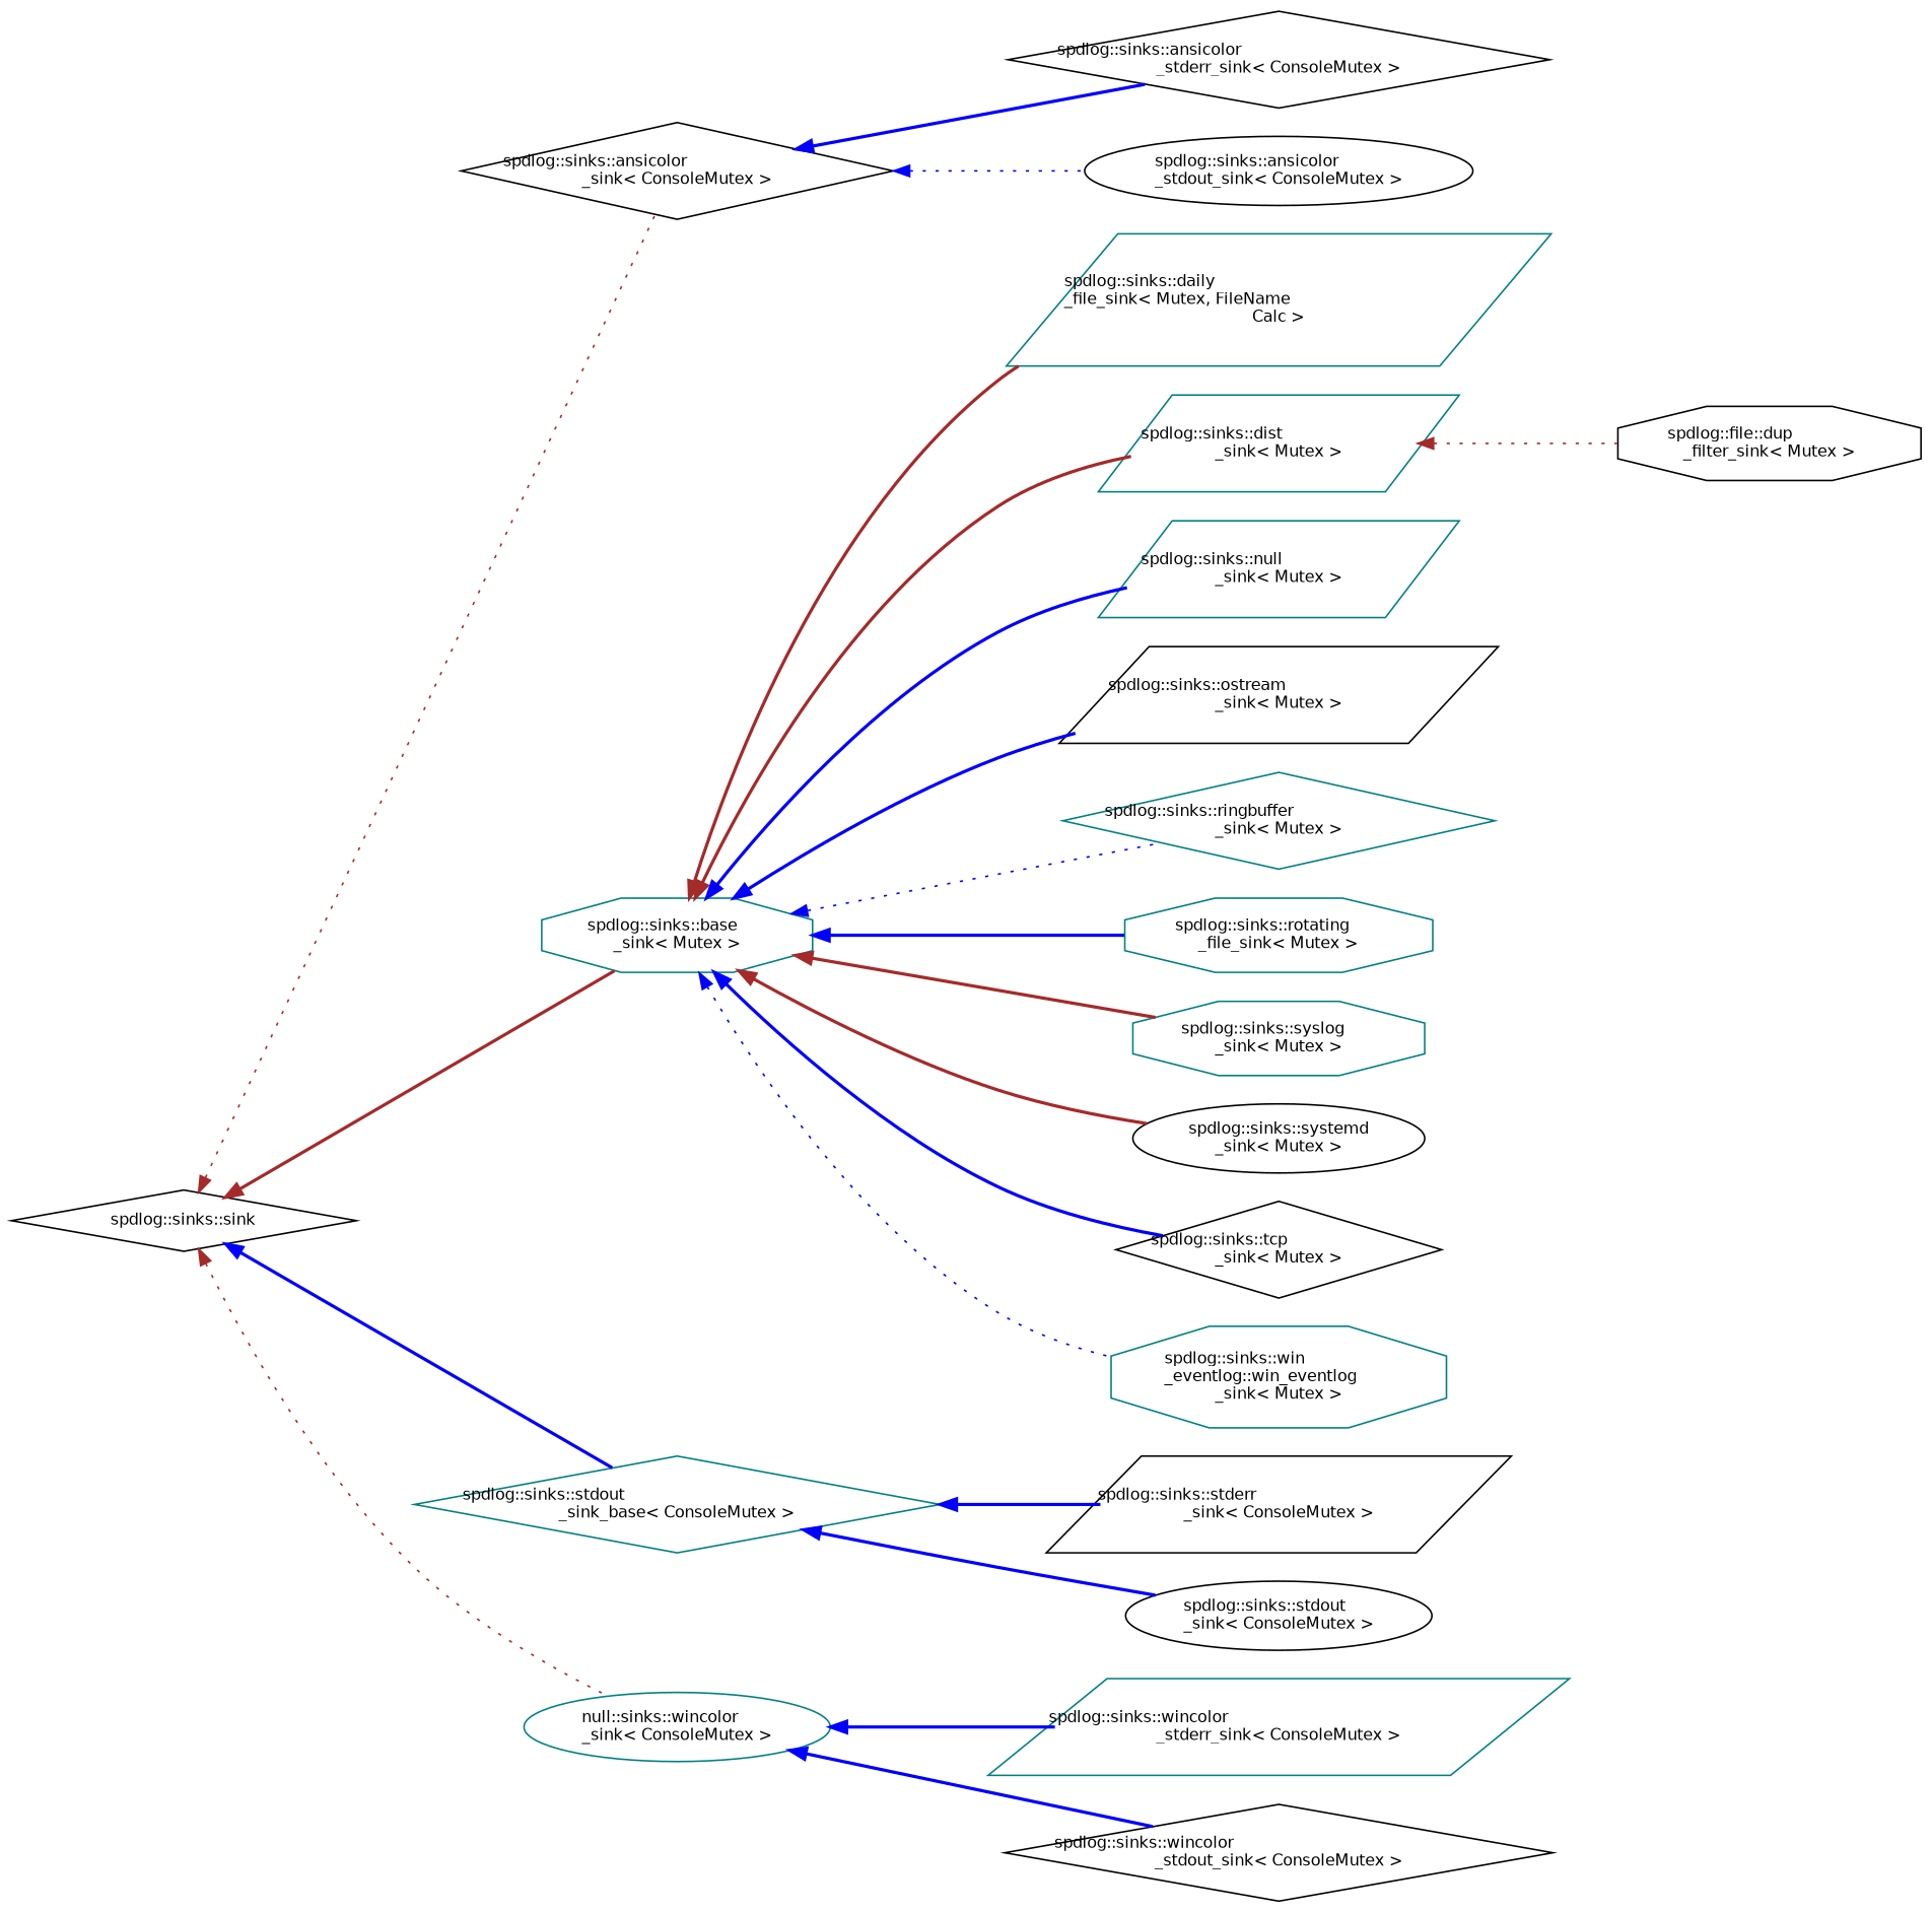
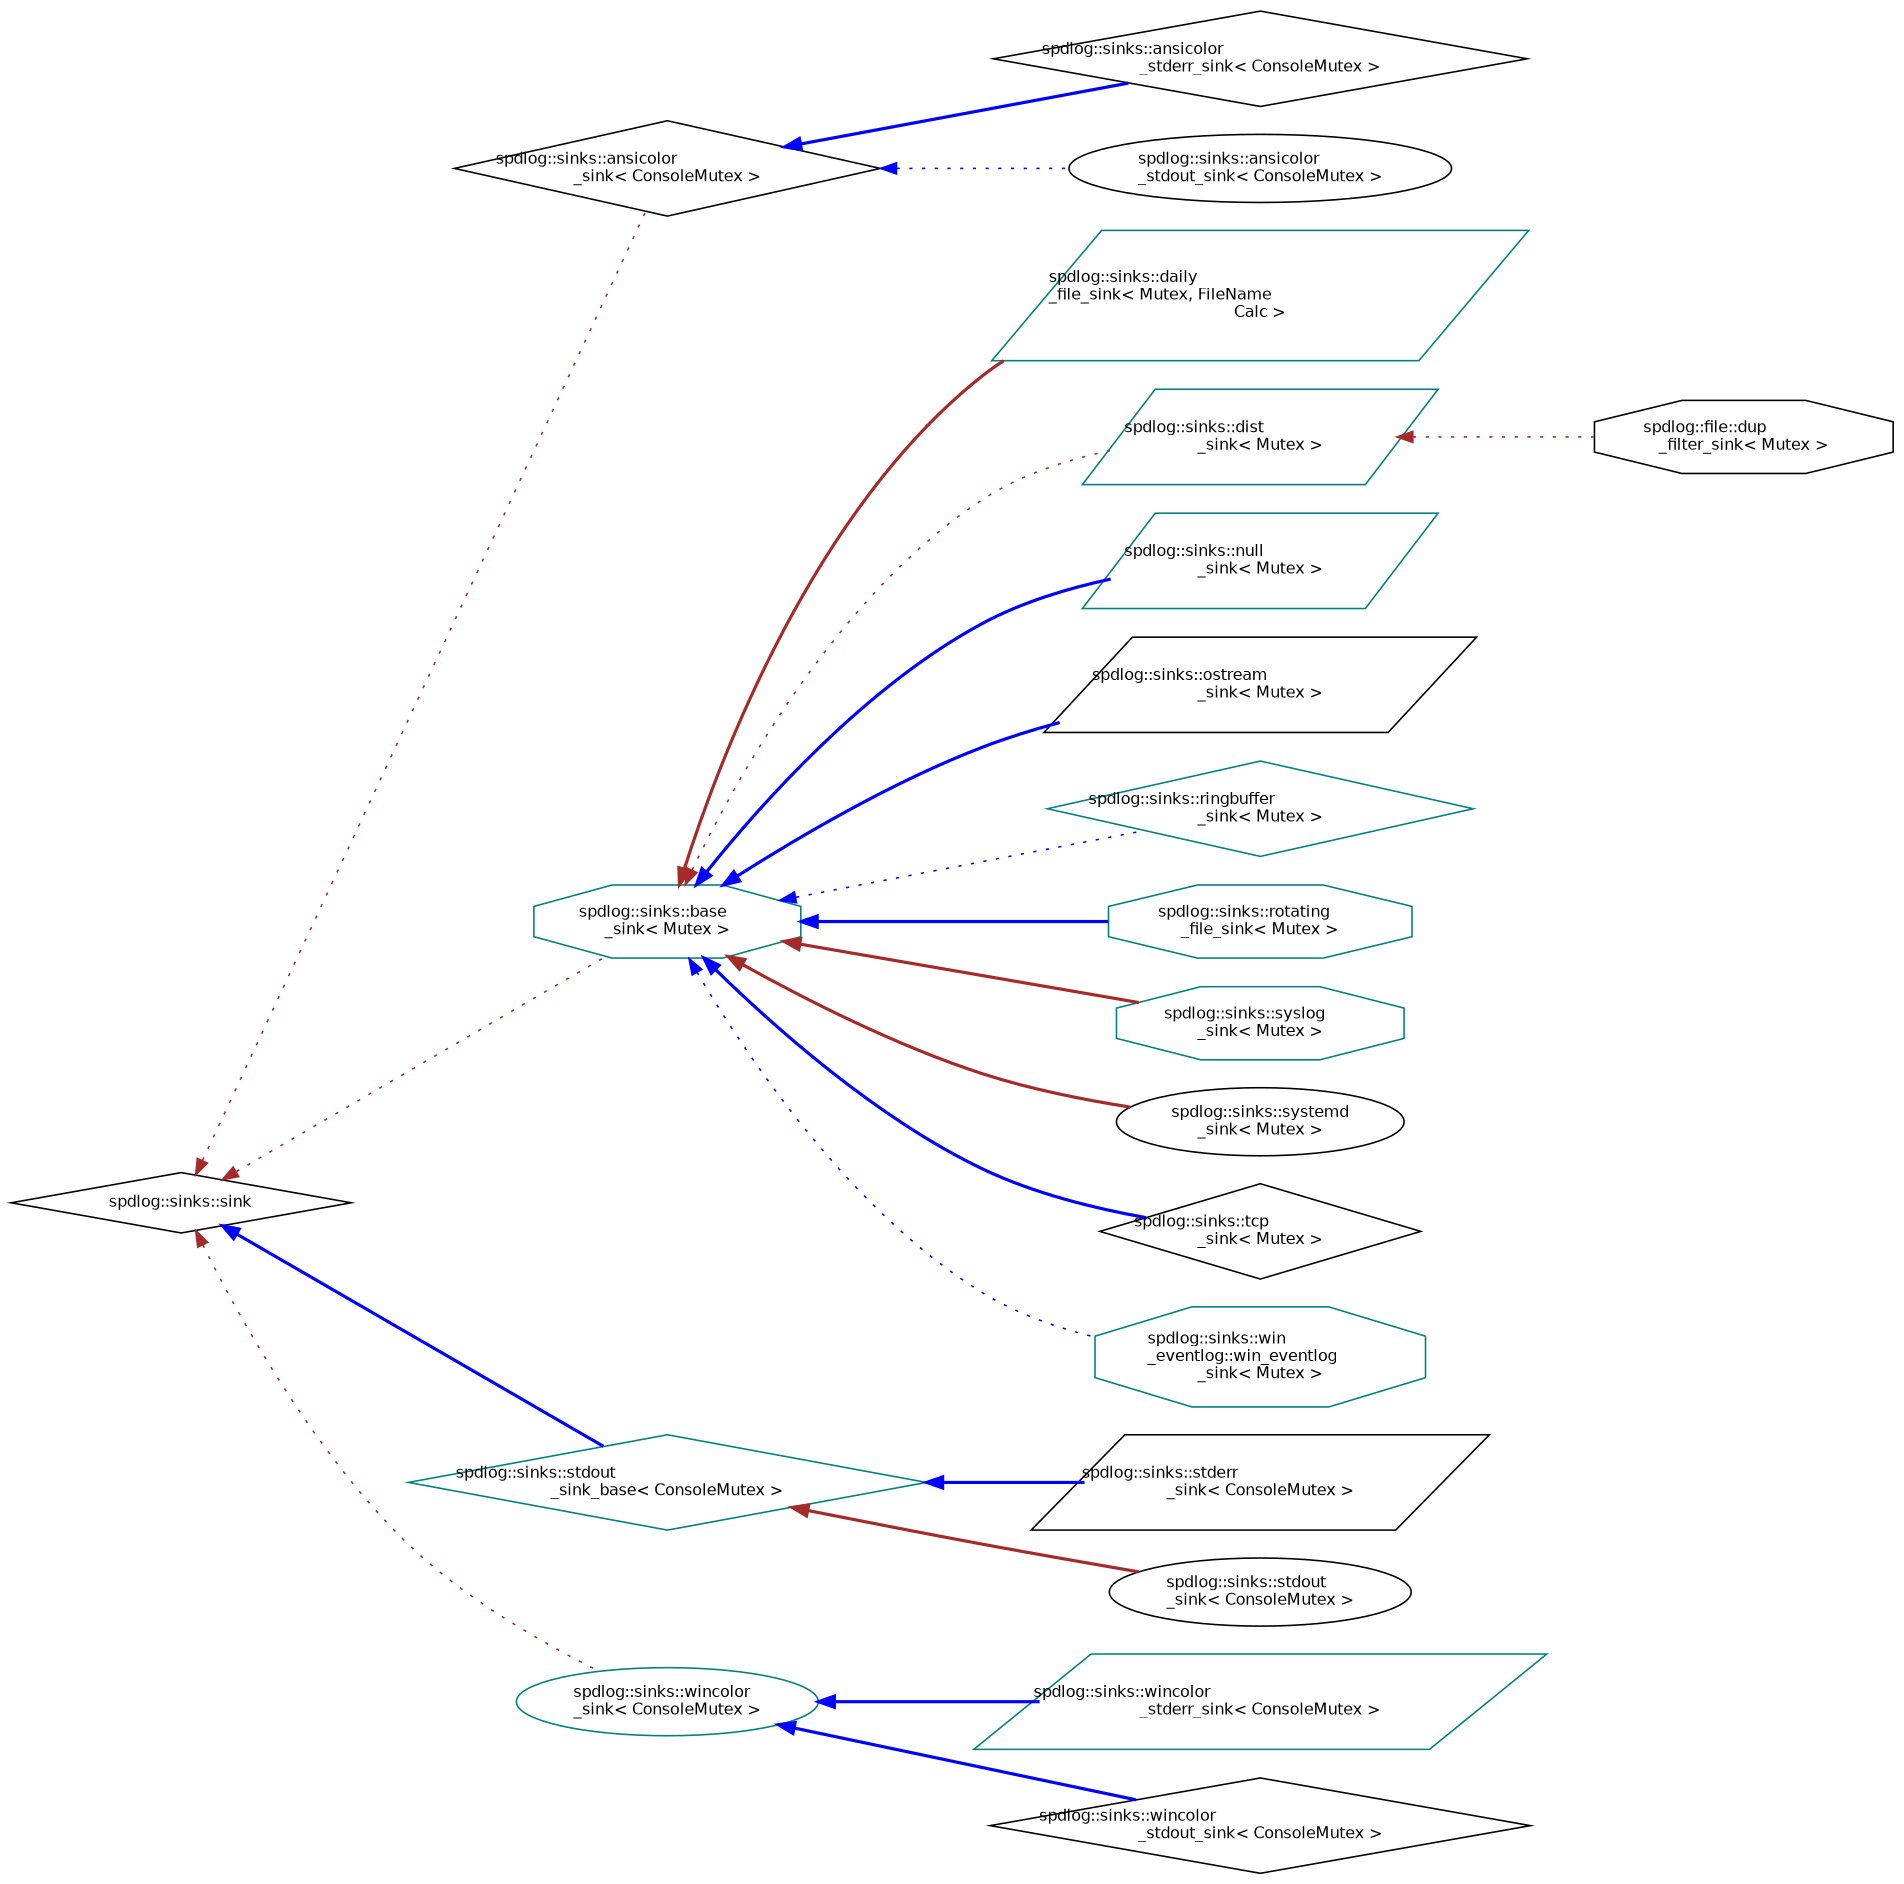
  digraph {
    rankdir=LR
    node [color=black fillcolor=white fontname=Helvetica fontsize=10 shape=diamond style=filled]
    edge [color=blue dir=back fontname=Helvetica fontsize=10 labelfontname=Helvetica labelfontsize=10 style=bold]
    n1 [height=0.2 label="spdlog::sinks::sink" width=0.4]
    n2 [height=0.2 label="spdlog::sinks::ansicolor\l_sink\< ConsoleMutex \>" width=0.4]
    n3 [color=teal height=0.2 label="spdlog::sinks::base\l_sink\< Mutex \>" shape=octagon width=0.4]
    n4 [color=teal height=0.2 label="spdlog::sinks::stdout\l_sink_base\< ConsoleMutex \>" width=0.4]
-   n5 [color=teal height=0.2 label="null::sinks::wincolor\l_sink\< ConsoleMutex \>" shape=ellipse width=0.4]
+   n5 [color=teal height=0.2 label="spdlog::sinks::wincolor\l_sink\< ConsoleMutex \>" shape=ellipse width=0.4]
    n6 [height=0.2 label="spdlog::sinks::ansicolor\l_stderr_sink\< ConsoleMutex \>" width=0.4]
    n7 [height=0.2 label="spdlog::sinks::ansicolor\l_stdout_sink\< ConsoleMutex \>" shape=ellipse width=0.4]
    n8 [color=teal height=0.2 label="spdlog::sinks::daily\l_file_sink\< Mutex, FileName\lCalc \>" shape=parallelogram width=0.4]
    n9 [color=teal height=0.2 label="spdlog::sinks::dist\l_sink\< Mutex \>" shape=parallelogram width=0.4]
    n10 [color=teal height=0.2 label="spdlog::sinks::null\l_sink\< Mutex \>" shape=parallelogram width=0.4]
    n11 [height=0.2 label="spdlog::sinks::ostream\l_sink\< Mutex \>" shape=parallelogram width=0.4]
    n12 [color=teal height=0.2 label="spdlog::sinks::ringbuffer\l_sink\< Mutex \>" width=0.4]
    n13 [color=teal height=0.2 label="spdlog::sinks::rotating\l_file_sink\< Mutex \>" shape=octagon width=0.4]
    n14 [color=teal height=0.2 label="spdlog::sinks::syslog\l_sink\< Mutex \>" shape=octagon width=0.4]
    n15 [height=0.2 label="spdlog::sinks::systemd\l_sink\< Mutex \>" shape=ellipse width=0.4]
    n16 [height=0.2 label="spdlog::sinks::tcp\l_sink\< Mutex \>" width=0.4]
    n17 [color=teal height=0.2 label="spdlog::sinks::win\l_eventlog::win_eventlog\l_sink\< Mutex \>" shape=octagon width=0.4]
    n18 [height=0.2 label="spdlog::sinks::stderr\l_sink\< ConsoleMutex \>" shape=parallelogram width=0.4]
    n19 [height=0.2 label="spdlog::sinks::stdout\l_sink\< ConsoleMutex \>" shape=ellipse width=0.4]
    n20 [color=teal height=0.2 label="spdlog::sinks::wincolor\l_stderr_sink\< ConsoleMutex \>" shape=parallelogram width=0.4]
    n21 [height=0.2 label="spdlog::sinks::wincolor\l_stdout_sink\< ConsoleMutex \>" width=0.4]
    n22 [height=0.2 label="spdlog::file::dup\l_filter_sink\< Mutex \>" shape=octagon width=0.4]
    n1 -> n2 [color=brown style=dotted]
-   n1 -> n3 [color=brown]
+   n1 -> n3 [color=brown style=dotted]
    n1 -> n4
    n1 -> n5 [color=brown style=dotted]
    n2 -> n6
    n2 -> n7 [style=dotted]
    n3 -> n8 [color=brown]
-   n3 -> n9 [color=brown]
+   n3 -> n9 [color=brown style=dotted]
    n3 -> n10
    n3 -> n11
    n3 -> n12 [style=dotted]
    n3 -> n13
    n3 -> n14 [color=brown]
    n3 -> n15 [color=brown]
    n3 -> n16
    n3 -> n17 [style=dotted]
    n4 -> n18
-   n4 -> n19
+   n4 -> n19 [color=brown]
    n5 -> n20
    n5 -> n21
    n9 -> n22 [color=brown style=dotted]
  }
